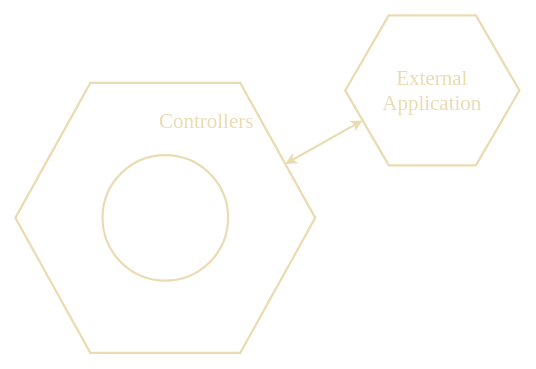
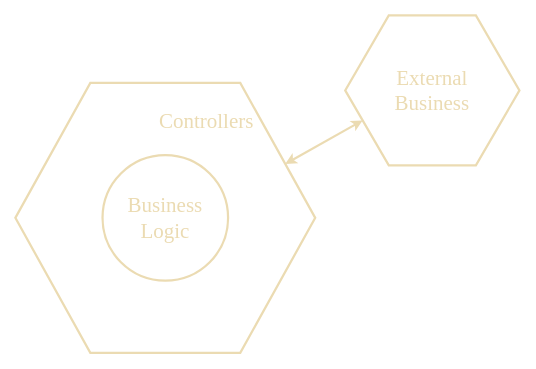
  <mxCell id="0" />
  <mxCell id="1" parent="0" />
  <mxCell id="2" value="" style="shape=hexagon;perimeter=hexagonPerimeter2;whiteSpace=wrap;html=1;fillColor=none;strokeColor=#EBDBB2;strokeWidth=3;" vertex="1" parent="1"><mxGeometry x="20" y="110" width="400" height="360" as="geometry" /></mxCell>
  <mxCell id="3" value="" style="ellipse;whiteSpace=wrap;html=1;aspect=fixed;fillColor=none;strokeColor=#EBDBB2;strokeWidth=3;" vertex="1" parent="1"><mxGeometry x="136.26" y="206.25" width="167.5" height="167.5" as="geometry" /></mxCell>
+ <mxCell id="4" value="Business Logic" style="text;fontSize=28;align=center;verticalAlign=middle;html=1;fontColor=#EBDBB2;whiteSpace=wrap;fontFamily=Work Sans;FType=g;fillColor=none;strokeColor=none;strokeWidth=3;" vertex="1" parent="1"><mxGeometry x="158.13" y="255" width="123.75" height="70" as="geometry" /></mxCell>
  <mxCell id="5" value="Controllers" style="text;fontSize=28;align=center;verticalAlign=middle;html=1;fontColor=#EBDBB2;whiteSpace=wrap;fontFamily=Work Sans;FType=g;fillColor=none;strokeColor=none;strokeWidth=3;" vertex="1" parent="1"><mxGeometry x="198.14" y="140" width="153.74" height="40" as="geometry" /></mxCell>
  <mxCell id="6" value="" style="shape=hexagon;perimeter=hexagonPerimeter2;whiteSpace=wrap;html=1;fillColor=none;strokeColor=#EBDBB2;strokeWidth=3;" vertex="1" parent="1"><mxGeometry x="460" y="20" width="232.42" height="200" as="geometry" /></mxCell>
- <mxCell id="7" value="External Application" style="text;fontSize=28;align=center;verticalAlign=middle;html=1;fontColor=#EBDBB2;whiteSpace=wrap;fontFamily=Work Sans;FType=g;fillColor=none;strokeColor=none;strokeWidth=3;" vertex="1" parent="1"><mxGeometry x="497.44" y="85" width="157.54" height="70" as="geometry" /></mxCell>
+ <mxCell id="7" value="External Business" style="text;fontSize=28;align=center;verticalAlign=middle;html=1;fontColor=#EBDBB2;whiteSpace=wrap;fontFamily=Work Sans;FType=g;fillColor=none;strokeColor=none;strokeWidth=3;" vertex="1" parent="1"><mxGeometry x="497.44" y="85" width="157.54" height="70" as="geometry" /></mxCell>
  <mxCell id="8" value="" style="endArrow=classic;startArrow=classic;html=1;exitX=1;exitY=0.25;exitDx=0;exitDy=0;entryX=0;entryY=0.75;entryDx=0;entryDy=0;strokeColor=#EBDBB2;startFill=1;strokeWidth=3;" edge="1" parent="1" source="2" target="6"><mxGeometry width="50" height="50" relative="1" as="geometry"><mxPoint x="470.005" y="247.653" as="sourcePoint" /><mxPoint x="480" y="170" as="targetPoint" /></mxGeometry></mxCell>
